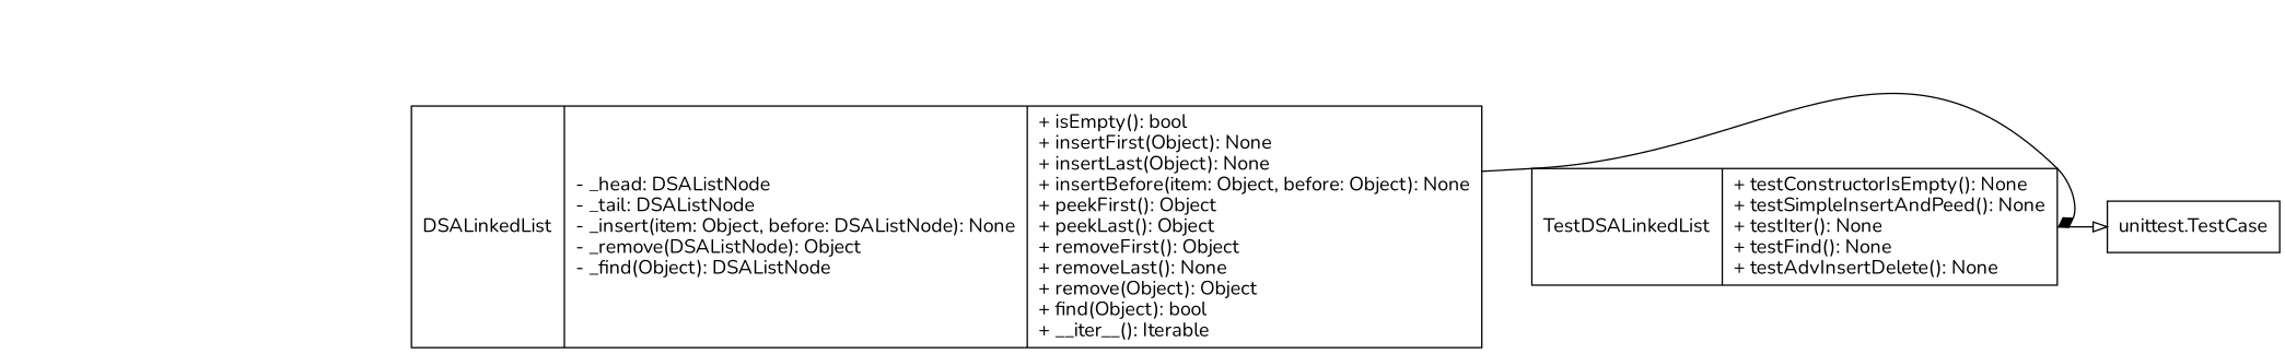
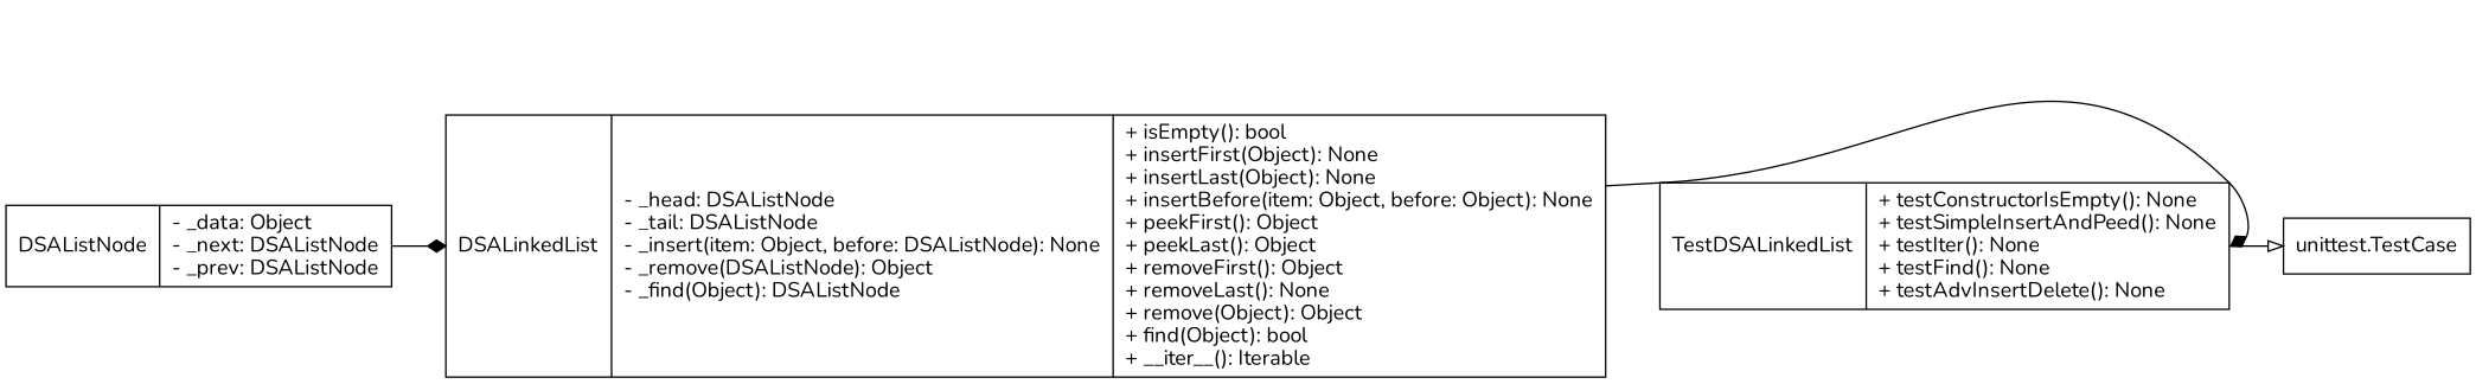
  digraph {
    fontname=Nunito
    rankdir=LR
    node [fontname=Nunito shape=record]
    edge [arrowhead=diamond fontname=Nunito]
    n1 [label="{DSALinkedList|- _head: DSAListNode\l- _tail: DSAListNode\l- _insert(item: Object, before: DSAListNode): None\l- _remove(DSAListNode): Object\l- _find(Object): DSAListNode\l|+ isEmpty(): bool\l+ insertFirst(Object): None\l+ insertLast(Object): None\l+ insertBefore(item: Object, before: Object): None\l+ peekFirst(): Object\l+ peekLast(): Object\l+ removeFirst(): Object\l+ removeLast(): None\l+ remove(Object): Object\l+ find(Object): bool\l+ __iter__(): Iterable\l}"]
    n2 [label="{TestDSALinkedList|+ testConstructorIsEmpty(): None\l+ testSimpleInsertAndPeed(): None\l+ testIter(): None\l+ testFind(): None\l+ testAdvInsertDelete(): None\l}"]
    n3 [label="{unittest.TestCase}"]
+   n4 [label="{DSAListNode|- _data: Object\l- _next: DSAListNode\l- _prev: DSAListNode\l}"]
    n1 -> n2 [headport=e]
    n2 -> n3 [arrowhead=empty]
+   n4 -> n1
  }
